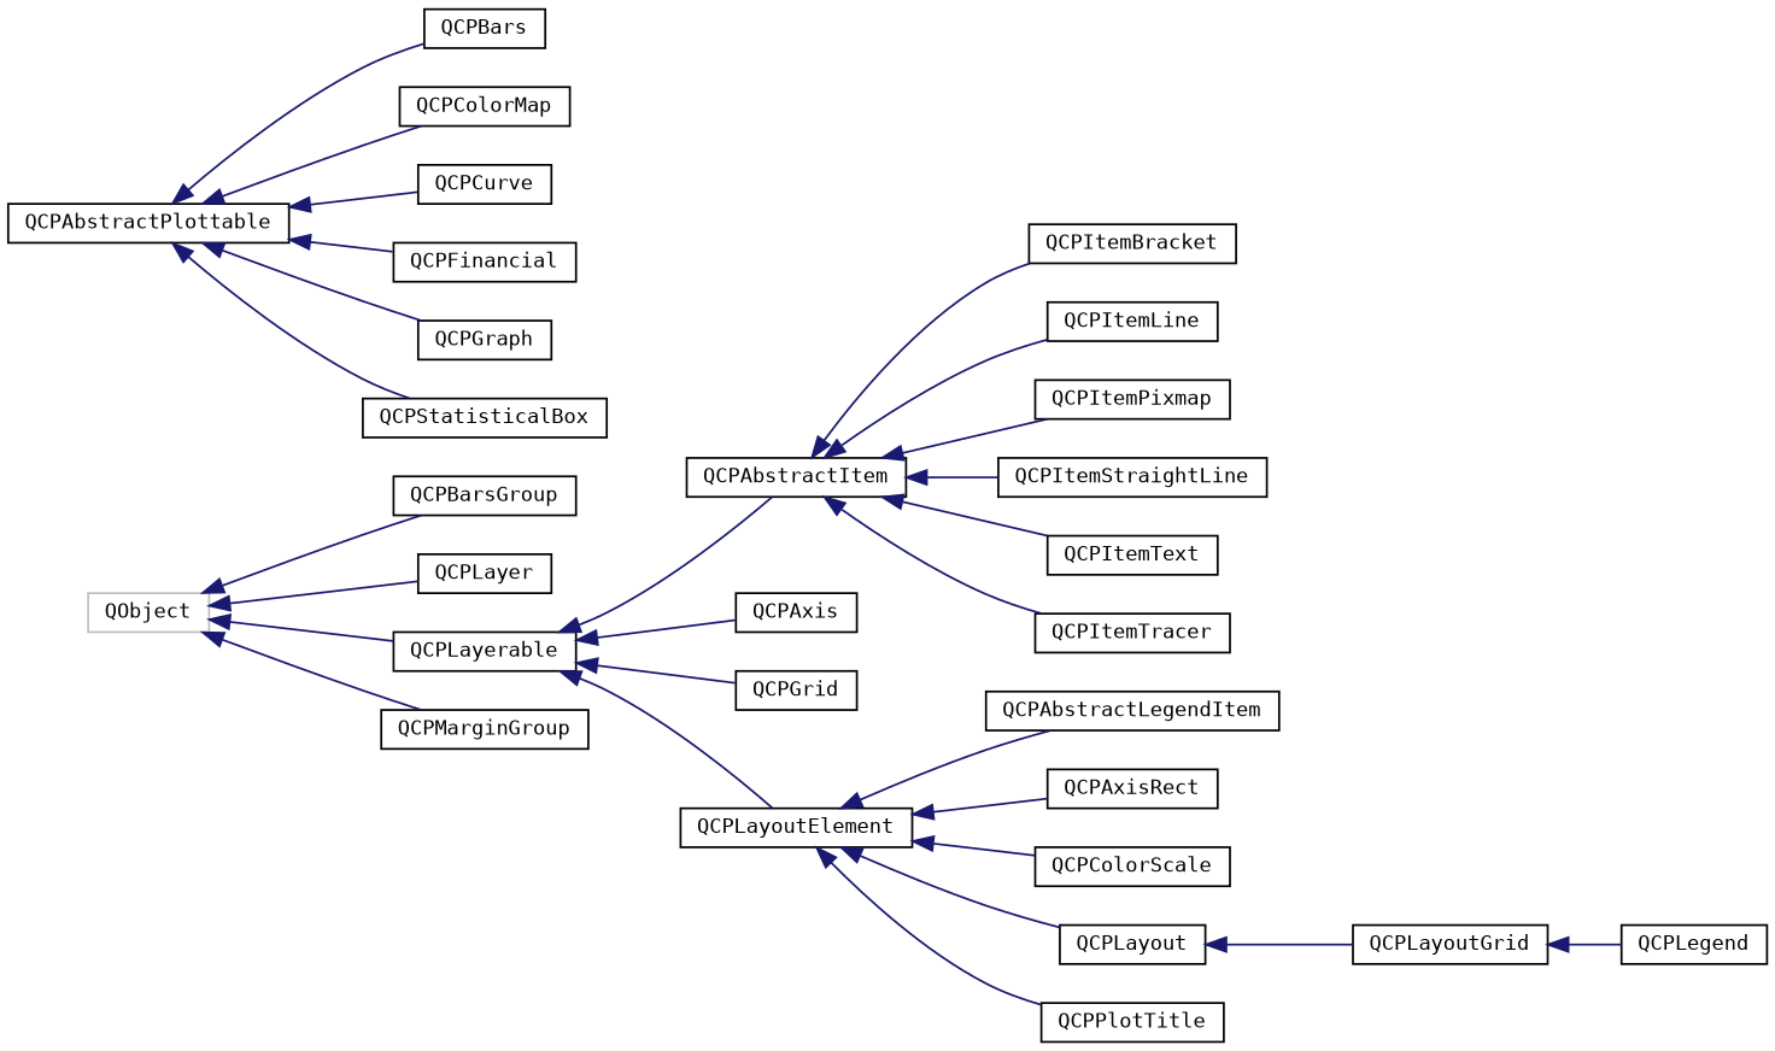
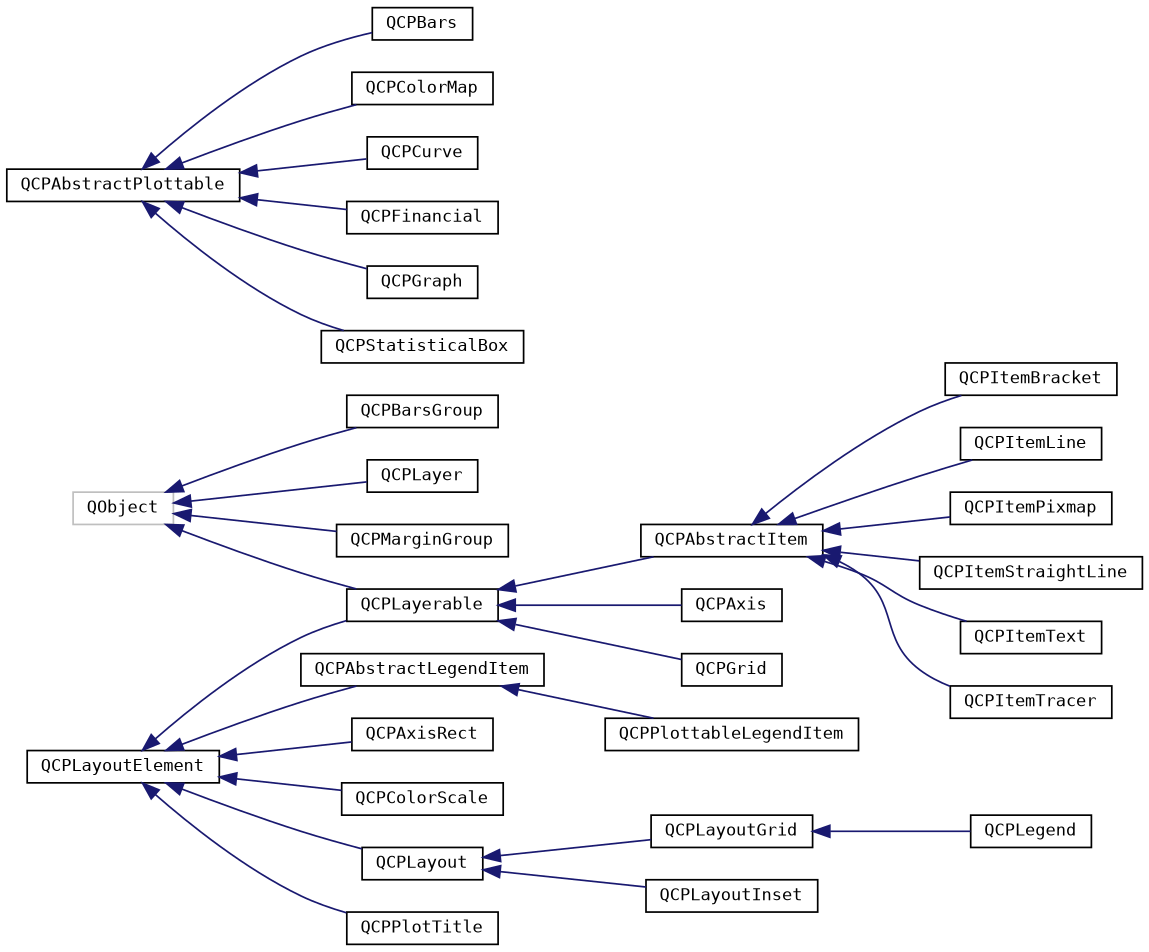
  digraph {
    fontname="DejaVu Sans Mono"
    rankdir=LR
    node [color=black fillcolor=white fontname="DejaVu Sans Mono" fontsize=10 shape=record style=filled]
    edge [color=midnightblue dir=back fontname="DejaVu Sans Mono" fontsize=10 labelfontname=Helvetica labelfontsize=10 style=solid]
    n1 [color=grey75 height=0.2 label=QObject width=0.4]
    n2 [height=0.2 label=QCPBarsGroup width=0.4]
    n3 [height=0.2 label=QCPLayer width=0.4]
    n4 [height=0.2 label=QCPLayerable width=0.4]
    n5 [height=0.2 label=QCPMarginGroup width=0.4]
    n6 [height=0.2 label=QCPAbstractItem width=0.4]
    n7 [height=0.2 label=QCPAxis width=0.4]
    n8 [height=0.2 label=QCPGrid width=0.4]
    n9 [height=0.2 label=QCPLayoutElement width=0.4]
    n10 [height=0.2 label=QCPItemBracket width=0.4]
    n11 [height=0.2 label=QCPItemLine width=0.4]
    n12 [height=0.2 label=QCPItemPixmap width=0.4]
    n13 [height=0.2 label=QCPItemStraightLine width=0.4]
    n14 [height=0.2 label=QCPItemText width=0.4]
    n15 [height=0.2 label=QCPItemTracer width=0.4]
    n16 [height=0.2 label=QCPAbstractPlottable width=0.4]
    n17 [height=0.2 label=QCPBars width=0.4]
    n18 [height=0.2 label=QCPColorMap width=0.4]
    n19 [height=0.2 label=QCPCurve width=0.4]
    n20 [height=0.2 label=QCPFinancial width=0.4]
    n21 [height=0.2 label=QCPGraph width=0.4]
    n22 [height=0.2 label=QCPStatisticalBox width=0.4]
    n23 [height=0.2 label=QCPAbstractLegendItem width=0.4]
    n24 [height=0.2 label=QCPAxisRect width=0.4]
    n25 [height=0.2 label=QCPColorScale width=0.4]
    n26 [height=0.2 label=QCPLayout width=0.4]
    n27 [height=0.2 label=QCPPlotTitle width=0.4]
+   n28 [height=0.2 label=QCPPlottableLegendItem width=0.4]
    n29 [height=0.2 label=QCPLayoutGrid width=0.4]
+   n30 [height=0.2 label=QCPLayoutInset width=0.4]
    n31 [height=0.2 label=QCPLegend width=0.4]
    n1 -> n2
    n1 -> n3
    n1 -> n4
    n1 -> n5
    n4 -> n6
    n4 -> n7
    n4 -> n8
-   n4 -> n9
+   n9 -> n4
    n6 -> n10
    n6 -> n11
    n6 -> n12
    n6 -> n13
    n6 -> n14
    n6 -> n15
    n9 -> n23
    n9 -> n24
    n9 -> n25
    n9 -> n26
    n9 -> n27
    n16 -> n17
    n16 -> n18
    n16 -> n19
    n16 -> n20
    n16 -> n21
    n16 -> n22
+   n23 -> n28
    n26 -> n29
+   n26 -> n30
    n29 -> n31
  }
